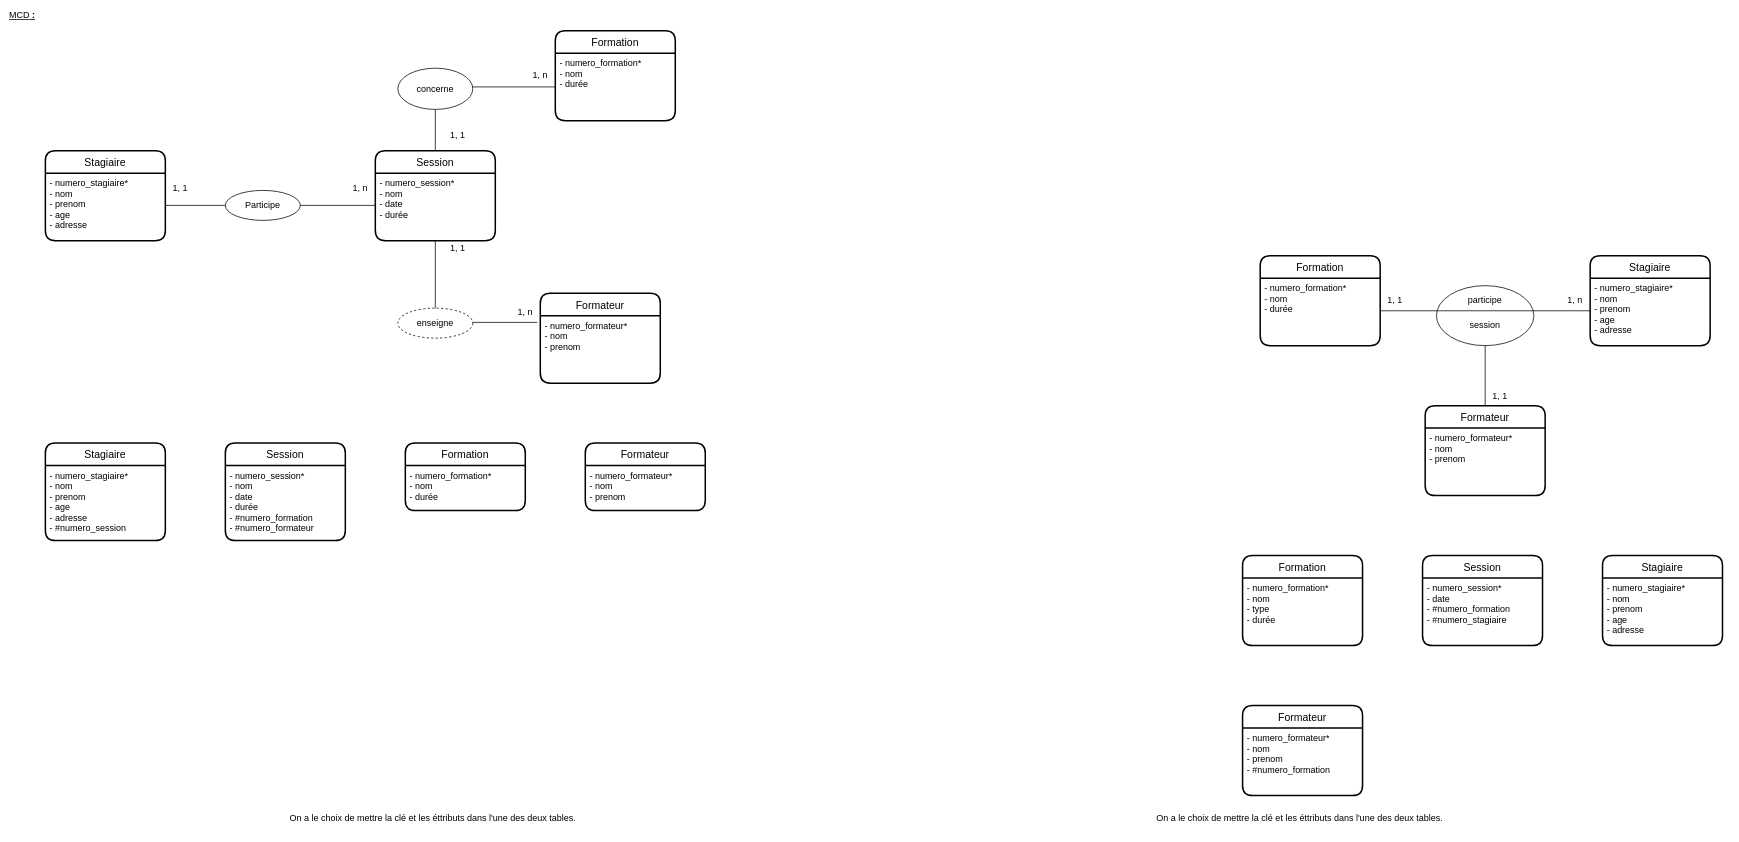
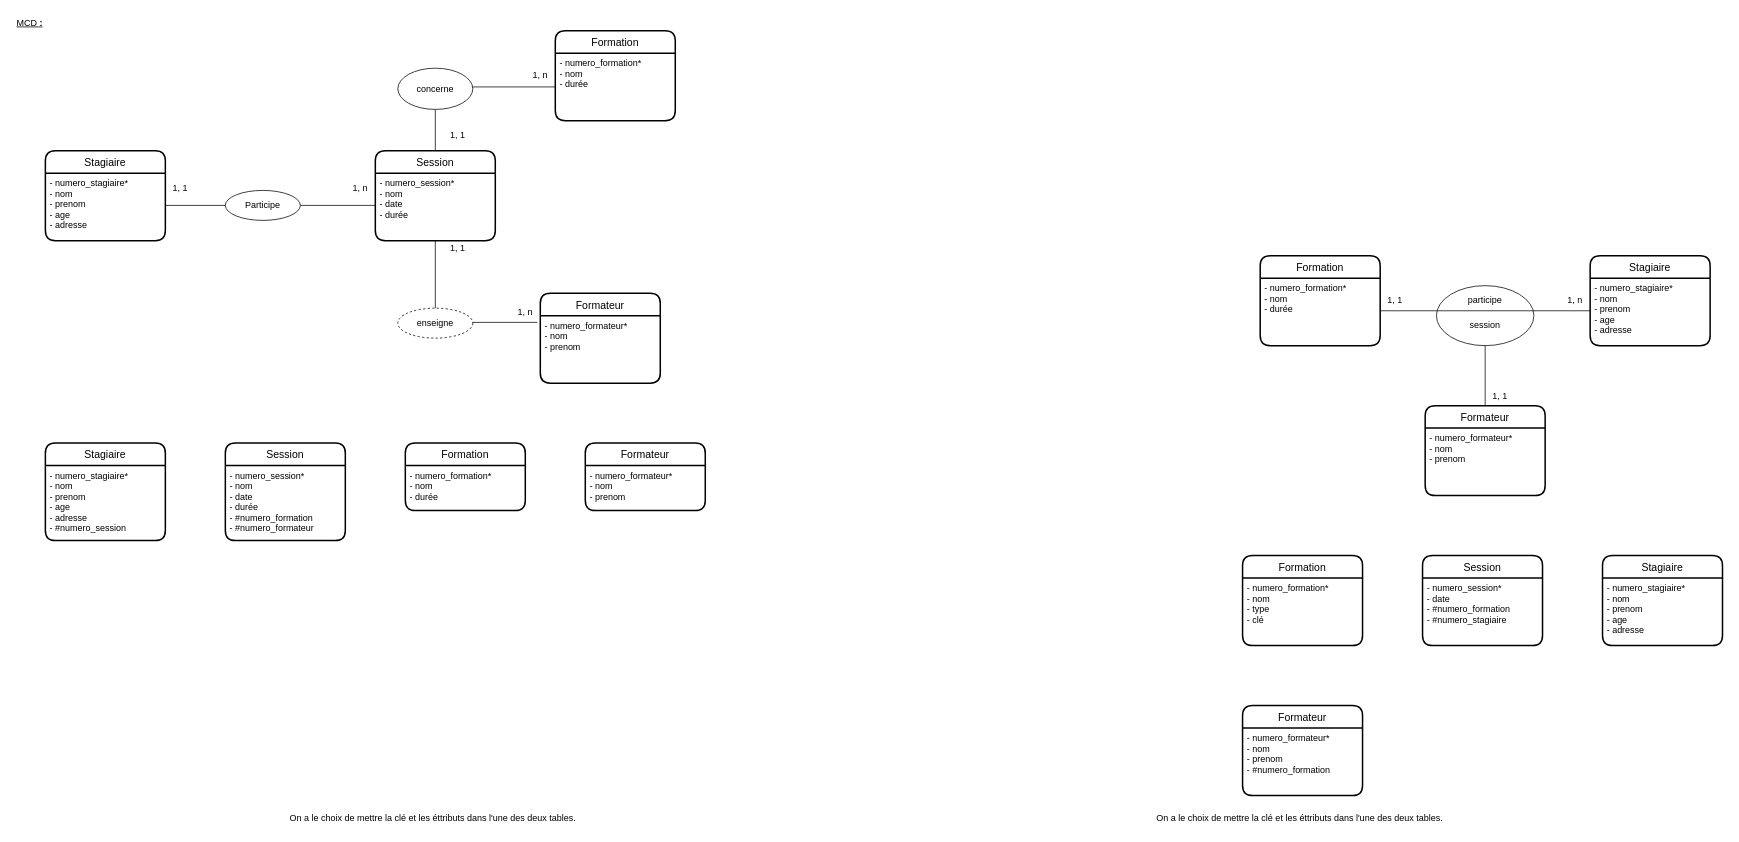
  <mxCell id="0" />
  <mxCell id="1" parent="0" />
- <mxCell id="2" value="&lt;u&gt;MCD&lt;b&gt;&amp;nbsp;:&lt;/b&gt;&lt;/u&gt;" style="text;html=1;strokeColor=none;fillColor=none;align=left;verticalAlign=middle;whiteSpace=wrap;rounded=0;" parent="1" vertex="1"><mxGeometry x="10" y="10" width="330" height="20" as="geometry" /></mxCell>
+ <mxCell id="2" value="&lt;u&gt;MCD&lt;b&gt;&amp;nbsp;:&lt;/b&gt;&lt;/u&gt;" style="text;html=1;strokeColor=none;fillColor=none;align=left;verticalAlign=middle;whiteSpace=wrap;rounded=0;" parent="1" vertex="1"><mxGeometry x="20" y="20" width="330" height="20" as="geometry" /></mxCell>
  <mxCell id="3" value="1, n" style="text;html=1;strokeColor=none;fillColor=none;align=center;verticalAlign=middle;whiteSpace=wrap;rounded=0;" parent="1" vertex="1"><mxGeometry x="460" y="240" width="40" height="20" as="geometry" /></mxCell>
  <mxCell id="4" value="" style="endArrow=none;html=1;exitX=0.5;exitY=1;exitDx=0;exitDy=0;entryX=-0.025;entryY=0.1;entryDx=0;entryDy=0;entryPerimeter=0;" parent="1" edge="1" target="43" source="47"><mxGeometry width="50" height="50" relative="1" as="geometry"><mxPoint x="660" y="263.5" as="sourcePoint" /><mxPoint x="940" y="263.5" as="targetPoint" /><Array as="points"><mxPoint x="580" y="429" /></Array></mxGeometry></mxCell>
  <mxCell id="5" value="1, 1" style="text;html=1;strokeColor=none;fillColor=none;align=center;verticalAlign=middle;whiteSpace=wrap;rounded=0;" parent="1" vertex="1"><mxGeometry x="590" y="170" width="40" height="20" as="geometry" /></mxCell>
  <mxCell id="6" value="1, n" style="text;html=1;strokeColor=none;fillColor=none;align=center;verticalAlign=middle;whiteSpace=wrap;rounded=0;" parent="1" vertex="1"><mxGeometry x="680" y="405" width="40" height="20" as="geometry" /></mxCell>
  <mxCell id="7" value="1, 1" style="text;html=1;strokeColor=none;fillColor=none;align=center;verticalAlign=middle;whiteSpace=wrap;rounded=0;" parent="1" vertex="1"><mxGeometry x="590" y="320" width="40" height="20" as="geometry" /></mxCell>
  <mxCell id="8" value="" style="endArrow=none;html=1;exitX=0.5;exitY=0;exitDx=0;exitDy=0;entryX=0;entryY=0.5;entryDx=0;entryDy=0;" parent="1" edge="1" target="41" source="46"><mxGeometry width="50" height="50" relative="1" as="geometry"><mxPoint x="800" y="390" as="sourcePoint" /><mxPoint x="800" y="310" as="targetPoint" /><Array as="points"><mxPoint x="580" y="115" /></Array></mxGeometry></mxCell>
  <mxCell id="9" value="On a le choix de mettre la clé et les éttributs dans l'une des deux tables." style="text;html=1;strokeColor=none;fillColor=none;align=left;verticalAlign=middle;whiteSpace=wrap;rounded=0;" parent="1" vertex="1"><mxGeometry x="383.5" y="1080" width="393" height="20" as="geometry" /></mxCell>
  <mxCell id="10" value="" style="ellipse;whiteSpace=wrap;html=1;" vertex="1" parent="1"><mxGeometry x="1915" y="380" width="130" height="80" as="geometry" /></mxCell>
  <mxCell id="11" value="" style="endArrow=none;html=1;exitX=1;exitY=0.5;exitDx=0;exitDy=0;" edge="1" parent="1"><mxGeometry width="50" height="50" relative="1" as="geometry"><mxPoint x="1840" y="413.5" as="sourcePoint" /><mxPoint x="2120" y="413.5" as="targetPoint" /></mxGeometry></mxCell>
  <mxCell id="12" value="participe" style="text;html=1;strokeColor=none;fillColor=none;align=center;verticalAlign=middle;whiteSpace=wrap;rounded=0;" vertex="1" parent="1"><mxGeometry x="1960" y="390" width="40" height="20" as="geometry" /></mxCell>
  <mxCell id="13" value="1, 1" style="text;html=1;strokeColor=none;fillColor=none;align=center;verticalAlign=middle;whiteSpace=wrap;rounded=0;" vertex="1" parent="1"><mxGeometry x="1840" y="390" width="40" height="20" as="geometry" /></mxCell>
  <mxCell id="14" value="1, n" style="text;html=1;strokeColor=none;fillColor=none;align=center;verticalAlign=middle;whiteSpace=wrap;rounded=0;" vertex="1" parent="1"><mxGeometry x="2080" y="390" width="40" height="20" as="geometry" /></mxCell>
  <mxCell id="15" value="1, 1" style="text;html=1;strokeColor=none;fillColor=none;align=center;verticalAlign=middle;whiteSpace=wrap;rounded=0;" vertex="1" parent="1"><mxGeometry x="1980" y="517" width="40" height="20" as="geometry" /></mxCell>
  <mxCell id="16" value="" style="endArrow=none;html=1;exitX=0.5;exitY=0;exitDx=0;exitDy=0;" edge="1" parent="1"><mxGeometry width="50" height="50" relative="1" as="geometry"><mxPoint x="1980" y="540" as="sourcePoint" /><mxPoint x="1980" y="460" as="targetPoint" /></mxGeometry></mxCell>
  <mxCell id="17" value="session" style="text;html=1;strokeColor=none;fillColor=none;align=center;verticalAlign=middle;whiteSpace=wrap;rounded=0;" vertex="1" parent="1"><mxGeometry x="1945" y="423" width="70" height="20" as="geometry" /></mxCell>
  <mxCell id="18" value="On a le choix de mettre la clé et les éttributs dans l'une des deux tables." style="text;html=1;strokeColor=none;fillColor=none;align=left;verticalAlign=middle;whiteSpace=wrap;rounded=0;" vertex="1" parent="1"><mxGeometry x="1540" y="1080" width="393" height="20" as="geometry" /></mxCell>
  <mxCell id="19" value="Formation" style="swimlane;childLayout=stackLayout;horizontal=1;startSize=30;horizontalStack=0;rounded=1;fontSize=14;fontStyle=0;strokeWidth=2;resizeParent=0;resizeLast=1;shadow=0;dashed=0;align=center;" vertex="1" parent="1"><mxGeometry x="1680" y="340" width="160" height="120" as="geometry" /></mxCell>
  <mxCell id="20" value="- numero_formation*&#10;- nom&#10;- durée&#10;" style="align=left;strokeColor=none;fillColor=none;spacingLeft=4;fontSize=12;verticalAlign=top;resizable=0;rotatable=0;part=1;" vertex="1" parent="19"><mxGeometry y="30" width="160" height="90" as="geometry" /></mxCell>
  <mxCell id="21" value="Stagiaire" style="swimlane;childLayout=stackLayout;horizontal=1;startSize=30;horizontalStack=0;rounded=1;fontSize=14;fontStyle=0;strokeWidth=2;resizeParent=0;resizeLast=1;shadow=0;dashed=0;align=center;" vertex="1" parent="1"><mxGeometry x="2120" y="340" width="160" height="120" as="geometry" /></mxCell>
  <mxCell id="22" value="- numero_stagiaire*&#10;- nom&#10;- prenom&#10;- age&#10;- adresse" style="align=left;strokeColor=none;fillColor=none;spacingLeft=4;fontSize=12;verticalAlign=top;resizable=0;rotatable=0;part=1;" vertex="1" parent="21"><mxGeometry y="30" width="160" height="90" as="geometry" /></mxCell>
  <mxCell id="23" value="Formateur" style="swimlane;childLayout=stackLayout;horizontal=1;startSize=30;horizontalStack=0;rounded=1;fontSize=14;fontStyle=0;strokeWidth=2;resizeParent=0;resizeLast=1;shadow=0;dashed=0;align=center;" vertex="1" parent="1"><mxGeometry x="1900" y="540" width="160" height="120" as="geometry" /></mxCell>
  <mxCell id="24" value="- numero_formateur*&#10;- nom&#10;- prenom&#10;" style="align=left;strokeColor=none;fillColor=none;spacingLeft=4;fontSize=12;verticalAlign=top;resizable=0;rotatable=0;part=1;" vertex="1" parent="23"><mxGeometry y="30" width="160" height="90" as="geometry" /></mxCell>
  <mxCell id="25" value="Formation" style="swimlane;childLayout=stackLayout;horizontal=1;startSize=30;horizontalStack=0;rounded=1;fontSize=14;fontStyle=0;strokeWidth=2;resizeParent=0;resizeLast=1;shadow=0;dashed=0;align=center;" vertex="1" parent="1"><mxGeometry x="1656.5" y="740" width="160" height="120" as="geometry" /></mxCell>
- <mxCell id="26" value="- numero_formation*&#10;- nom&#10;- type&#10;- durée&#10;" style="align=left;strokeColor=none;fillColor=none;spacingLeft=4;fontSize=12;verticalAlign=top;resizable=0;rotatable=0;part=1;" vertex="1" parent="25"><mxGeometry y="30" width="160" height="90" as="geometry" /></mxCell>
+ <mxCell id="26" value="- numero_formation*&#10;- nom&#10;- type&#10;- clé&#10;" style="align=left;strokeColor=none;fillColor=none;spacingLeft=4;fontSize=12;verticalAlign=top;resizable=0;rotatable=0;part=1;" vertex="1" parent="25"><mxGeometry y="30" width="160" height="90" as="geometry" /></mxCell>
  <mxCell id="27" value="Session" style="swimlane;childLayout=stackLayout;horizontal=1;startSize=30;horizontalStack=0;rounded=1;fontSize=14;fontStyle=0;strokeWidth=2;resizeParent=0;resizeLast=1;shadow=0;dashed=0;align=center;" vertex="1" parent="1"><mxGeometry x="1896.5" y="740" width="160" height="120" as="geometry" /></mxCell>
  <mxCell id="28" value="- numero_session*&#10;- date&#10;- #numero_formation&#10;- #numero_stagiaire&#10;" style="align=left;strokeColor=none;fillColor=none;spacingLeft=4;fontSize=12;verticalAlign=top;resizable=0;rotatable=0;part=1;" vertex="1" parent="27"><mxGeometry y="30" width="160" height="90" as="geometry" /></mxCell>
  <mxCell id="29" value="Formateur" style="swimlane;childLayout=stackLayout;horizontal=1;startSize=30;horizontalStack=0;rounded=1;fontSize=14;fontStyle=0;strokeWidth=2;resizeParent=0;resizeLast=1;shadow=0;dashed=0;align=center;" vertex="1" parent="1"><mxGeometry x="1656.5" y="940" width="160" height="120" as="geometry" /></mxCell>
  <mxCell id="30" value="- numero_formateur*&#10;- nom&#10;- prenom&#10;- #numero_formation&#10;" style="align=left;strokeColor=none;fillColor=none;spacingLeft=4;fontSize=12;verticalAlign=top;resizable=0;rotatable=0;part=1;" vertex="1" parent="29"><mxGeometry y="30" width="160" height="90" as="geometry" /></mxCell>
  <mxCell id="31" value="Stagiaire" style="swimlane;childLayout=stackLayout;horizontal=1;startSize=30;horizontalStack=0;rounded=1;fontSize=14;fontStyle=0;strokeWidth=2;resizeParent=0;resizeLast=1;shadow=0;dashed=0;align=center;" vertex="1" parent="1"><mxGeometry x="2136.5" y="740" width="160" height="120" as="geometry" /></mxCell>
  <mxCell id="32" value="- numero_stagiaire*&#10;- nom&#10;- prenom&#10;- age&#10;- adresse" style="align=left;strokeColor=none;fillColor=none;spacingLeft=4;fontSize=12;verticalAlign=top;resizable=0;rotatable=0;part=1;" vertex="1" parent="31"><mxGeometry y="30" width="160" height="90" as="geometry" /></mxCell>
  <mxCell id="33" value="Participe" style="ellipse;whiteSpace=wrap;html=1;align=center;" vertex="1" parent="1"><mxGeometry x="300" y="253" width="100" height="40" as="geometry" /></mxCell>
  <mxCell id="34" value="1, 1" style="text;html=1;strokeColor=none;fillColor=none;align=center;verticalAlign=middle;whiteSpace=wrap;rounded=0;" vertex="1" parent="1"><mxGeometry x="220" y="240" width="40" height="20" as="geometry" /></mxCell>
  <mxCell id="35" value="concerne" style="ellipse;whiteSpace=wrap;html=1;align=center;" vertex="1" parent="1"><mxGeometry x="530" y="90" width="100" height="55" as="geometry" /></mxCell>
  <mxCell id="36" value="enseigne" style="ellipse;whiteSpace=wrap;html=1;align=center;dashed=1;" vertex="1" parent="1"><mxGeometry x="530" y="410" width="100" height="40" as="geometry" /></mxCell>
  <mxCell id="37" value="1, n" style="text;html=1;strokeColor=none;fillColor=none;align=center;verticalAlign=middle;whiteSpace=wrap;rounded=0;" vertex="1" parent="1"><mxGeometry x="700" y="90" width="40" height="20" as="geometry" /></mxCell>
  <mxCell id="38" value="" style="endArrow=none;html=1;" edge="1" parent="1" source="33"><mxGeometry width="50" height="50" relative="1" as="geometry"><mxPoint x="700" y="420" as="sourcePoint" /><mxPoint x="500" y="273" as="targetPoint" /></mxGeometry></mxCell>
  <mxCell id="39" value="" style="endArrow=none;html=1;entryX=0;entryY=0.5;entryDx=0;entryDy=0;" edge="1" parent="1" target="33"><mxGeometry width="50" height="50" relative="1" as="geometry"><mxPoint x="220" y="273" as="sourcePoint" /><mxPoint x="750" y="370" as="targetPoint" /></mxGeometry></mxCell>
  <mxCell id="40" value="Formation" style="swimlane;childLayout=stackLayout;horizontal=1;startSize=30;horizontalStack=0;rounded=1;fontSize=14;fontStyle=0;strokeWidth=2;resizeParent=0;resizeLast=1;shadow=0;dashed=0;align=center;" vertex="1" parent="1"><mxGeometry x="740" y="40" width="160" height="120" as="geometry" /></mxCell>
  <mxCell id="41" value="- numero_formation*&#10;- nom&#10;- durée&#10;" style="align=left;strokeColor=none;fillColor=none;spacingLeft=4;fontSize=12;verticalAlign=top;resizable=0;rotatable=0;part=1;" vertex="1" parent="40"><mxGeometry y="30" width="160" height="90" as="geometry" /></mxCell>
  <mxCell id="42" value="Formateur" style="swimlane;childLayout=stackLayout;horizontal=1;startSize=30;horizontalStack=0;rounded=1;fontSize=14;fontStyle=0;strokeWidth=2;resizeParent=0;resizeLast=1;shadow=0;dashed=0;align=center;" parent="1" vertex="1"><mxGeometry x="720" y="390" width="160" height="120" as="geometry" /></mxCell>
  <mxCell id="43" value="- numero_formateur*&#10;- nom&#10;- prenom&#10;" style="align=left;strokeColor=none;fillColor=none;spacingLeft=4;fontSize=12;verticalAlign=top;resizable=0;rotatable=0;part=1;" parent="42" vertex="1"><mxGeometry y="30" width="160" height="90" as="geometry" /></mxCell>
  <mxCell id="44" value="Stagiaire" style="swimlane;childLayout=stackLayout;horizontal=1;startSize=30;horizontalStack=0;rounded=1;fontSize=14;fontStyle=0;strokeWidth=2;resizeParent=0;resizeLast=1;shadow=0;dashed=0;align=center;" vertex="1" parent="1"><mxGeometry x="60" y="200" width="160" height="120" as="geometry" /></mxCell>
  <mxCell id="45" value="- numero_stagiaire*&#10;- nom&#10;- prenom&#10;- age&#10;- adresse" style="align=left;strokeColor=none;fillColor=none;spacingLeft=4;fontSize=12;verticalAlign=top;resizable=0;rotatable=0;part=1;" vertex="1" parent="44"><mxGeometry y="30" width="160" height="90" as="geometry" /></mxCell>
  <mxCell id="46" value="Session" style="swimlane;childLayout=stackLayout;horizontal=1;startSize=30;horizontalStack=0;rounded=1;fontSize=14;fontStyle=0;strokeWidth=2;resizeParent=0;resizeLast=1;shadow=0;dashed=0;align=center;" vertex="1" parent="1"><mxGeometry x="500" y="200" width="160" height="120" as="geometry" /></mxCell>
  <mxCell id="47" value="- numero_session*&#10;- nom&#10;- date&#10;- durée&#10;" style="align=left;strokeColor=none;fillColor=none;spacingLeft=4;fontSize=12;verticalAlign=top;resizable=0;rotatable=0;part=1;" vertex="1" parent="46"><mxGeometry y="30" width="160" height="90" as="geometry" /></mxCell>
  <mxCell id="48" value="Stagiaire" style="swimlane;childLayout=stackLayout;horizontal=1;startSize=30;horizontalStack=0;rounded=1;fontSize=14;fontStyle=0;strokeWidth=2;resizeParent=0;resizeLast=1;shadow=0;dashed=0;align=center;" parent="1" vertex="1"><mxGeometry x="60" y="590" width="160" height="130" as="geometry" /></mxCell>
  <mxCell id="49" value="- numero_stagiaire*&#10;- nom&#10;- prenom&#10;- age&#10;- adresse&#10;- #numero_session" style="align=left;strokeColor=none;fillColor=none;spacingLeft=4;fontSize=12;verticalAlign=top;resizable=0;rotatable=0;part=1;" parent="48" vertex="1"><mxGeometry y="30" width="160" height="100" as="geometry" /></mxCell>
  <mxCell id="50" value="Session" style="swimlane;childLayout=stackLayout;horizontal=1;startSize=30;horizontalStack=0;rounded=1;fontSize=14;fontStyle=0;strokeWidth=2;resizeParent=0;resizeLast=1;shadow=0;dashed=0;align=center;" vertex="1" parent="1"><mxGeometry x="300" y="590" width="160" height="130" as="geometry" /></mxCell>
  <mxCell id="51" value="- numero_session*&#10;- nom&#10;- date&#10;- durée&#10;- #numero_formation&#10;- #numero_formateur" style="align=left;strokeColor=none;fillColor=none;spacingLeft=4;fontSize=12;verticalAlign=top;resizable=0;rotatable=0;part=1;" vertex="1" parent="50"><mxGeometry y="30" width="160" height="100" as="geometry" /></mxCell>
  <mxCell id="52" value="Formation" style="swimlane;childLayout=stackLayout;horizontal=1;startSize=30;horizontalStack=0;rounded=1;fontSize=14;fontStyle=0;strokeWidth=2;resizeParent=0;resizeLast=1;shadow=0;dashed=0;align=center;" vertex="1" parent="1"><mxGeometry x="540" y="590" width="160" height="90" as="geometry" /></mxCell>
  <mxCell id="53" value="- numero_formation*&#10;- nom&#10;- durée&#10;" style="align=left;strokeColor=none;fillColor=none;spacingLeft=4;fontSize=12;verticalAlign=top;resizable=0;rotatable=0;part=1;" vertex="1" parent="52"><mxGeometry y="30" width="160" height="60" as="geometry" /></mxCell>
  <mxCell id="54" value="Formateur" style="swimlane;childLayout=stackLayout;horizontal=1;startSize=30;horizontalStack=0;rounded=1;fontSize=14;fontStyle=0;strokeWidth=2;resizeParent=0;resizeLast=1;shadow=0;dashed=0;align=center;" vertex="1" parent="1"><mxGeometry x="780" y="590" width="160" height="90" as="geometry" /></mxCell>
  <mxCell id="55" value="- numero_formateur*&#10;- nom&#10;- prenom&#10;" style="align=left;strokeColor=none;fillColor=none;spacingLeft=4;fontSize=12;verticalAlign=top;resizable=0;rotatable=0;part=1;" vertex="1" parent="54"><mxGeometry y="30" width="160" height="60" as="geometry" /></mxCell>
